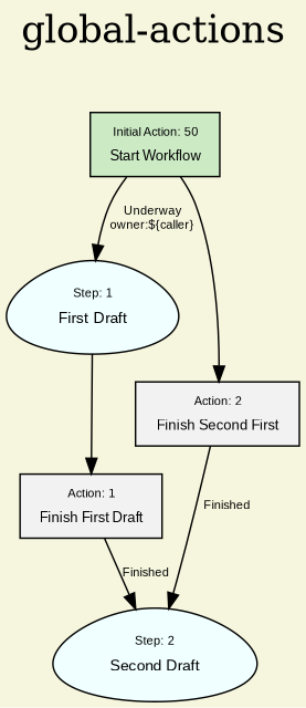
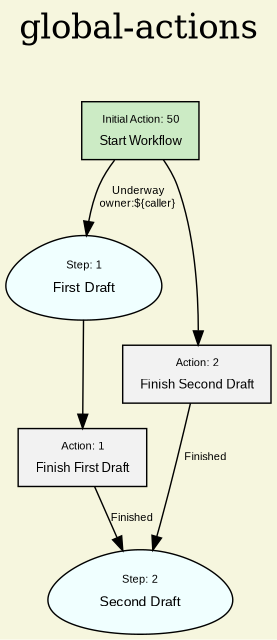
  digraph {
    bgcolor="#f6f6DE"
    fontsize=24
    label="global-actions"
    labeljust=center
    labelloc=top
    node [color=black fillcolor="#f0ffff" fontcolor=black fontname=Arial fontsize=9 shape=box style=filled]
    edge [arrowtype=normal fontname=Arial fontsize=8]
    n1 [fillcolor="#ccebc5" label=<<table border='0'><tr><td><font point-size='8.0'>Initial Action: 50</font></td></tr><tr><td>Start Workflow</td></tr></table>>]
    n2 [fontsize=10 label=<<table border='0'><tr><td><font point-size='8.0'>Step: 1</font></td></tr><tr><td>First Draft</td></tr></table>> shape=egg]
-   n3 [fillcolor="#f2f2f2" label=<<table border='0'><tr><td><font point-size='8.0'>Action: 2</font></td></tr><tr><td>Finish Second First</td></tr></table>>]
+   n3 [fillcolor="#f2f2f2" label=<<table border='0'><tr><td><font point-size='8.0'>Action: 2</font></td></tr><tr><td>Finish Second Draft</td></tr></table>>]
    n4 [fillcolor="#f2f2f2" label=<<table border='0'><tr><td><font point-size='8.0'>Action: 1</font></td></tr><tr><td>Finish First Draft</td></tr></table>>]
    n5 [fontsize=10 label=<<table border='0'><tr><td><font point-size='8.0'>Step: 2</font></td></tr><tr><td>Second Draft</td></tr></table>> shape=egg]
    n1 -> n2 [label="Underway\nowner:${caller}"]
    n1 -> n3
    n2 -> n4
    n3 -> n5 [label=Finished]
    n4 -> n5 [label=Finished]
  }
